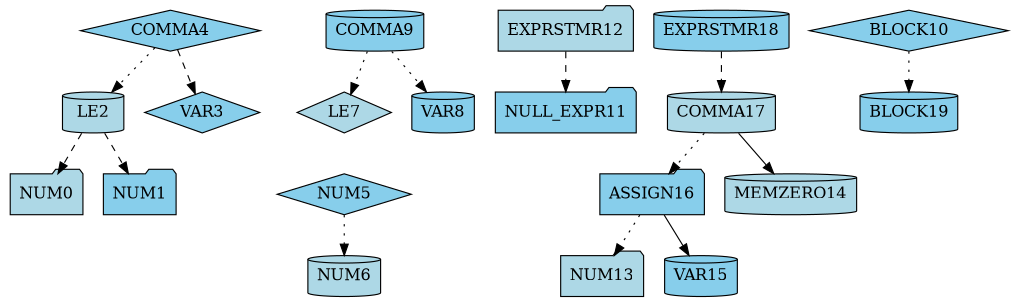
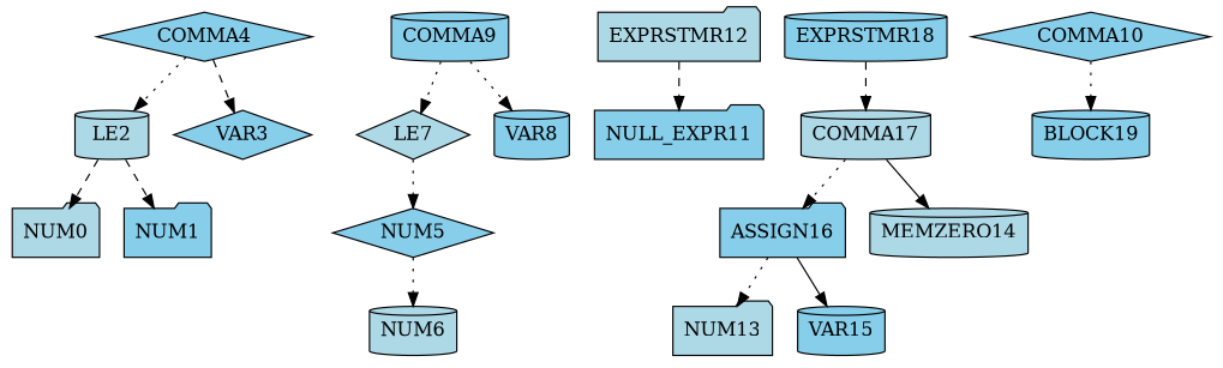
  digraph {
    node [fillcolor=skyblue shape=cylinder style=filled]
    edge [style=dotted]
    LE2 [fillcolor=lightblue]
    NUM0 [fillcolor=lightblue shape=folder]
    NUM1 [shape=folder]
    COMMA4 [shape=diamond]
    VAR3 [shape=diamond]
    LE7 [fillcolor=lightblue shape=diamond]
    NUM5 [shape=diamond]
    NUM6 [fillcolor=lightblue]
    COMMA9
    VAR8
    EXPRSTMR12 [fillcolor=lightblue shape=folder]
    NULL_EXPR11 [shape=folder]
    ASSIGN16 [shape=folder]
    NUM13 [fillcolor=lightblue shape=folder]
    VAR15
    COMMA17 [fillcolor=lightblue]
    MEMZERO14 [fillcolor=lightblue]
    EXPRSTMR18
-   BLOCK10 [shape=diamond]
+   BLOCK10 [shape=diamond label=COMMA10]
    BLOCK19
    LE2 -> NUM0 [style=dashed]
    LE2 -> NUM1 [style=dashed]
    COMMA4 -> LE2
    COMMA4 -> VAR3 [style=dashed]
+   LE7 -> NUM5
    NUM5 -> NUM6
    COMMA9 -> LE7
    COMMA9 -> VAR8
    EXPRSTMR12 -> NULL_EXPR11 [style=dashed]
    ASSIGN16 -> NUM13
    ASSIGN16 -> VAR15 [style=solid]
    COMMA17 -> ASSIGN16
    COMMA17 -> MEMZERO14 [style=solid]
    EXPRSTMR18 -> COMMA17 [style=dashed]
    BLOCK10 -> BLOCK19
  }
